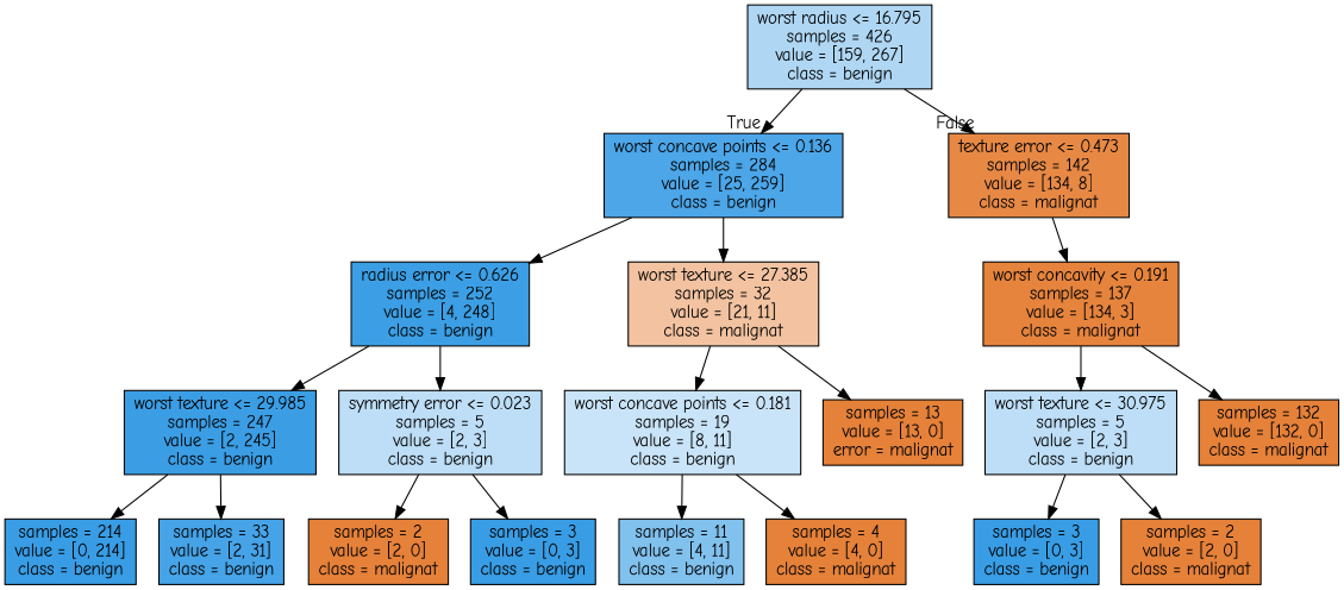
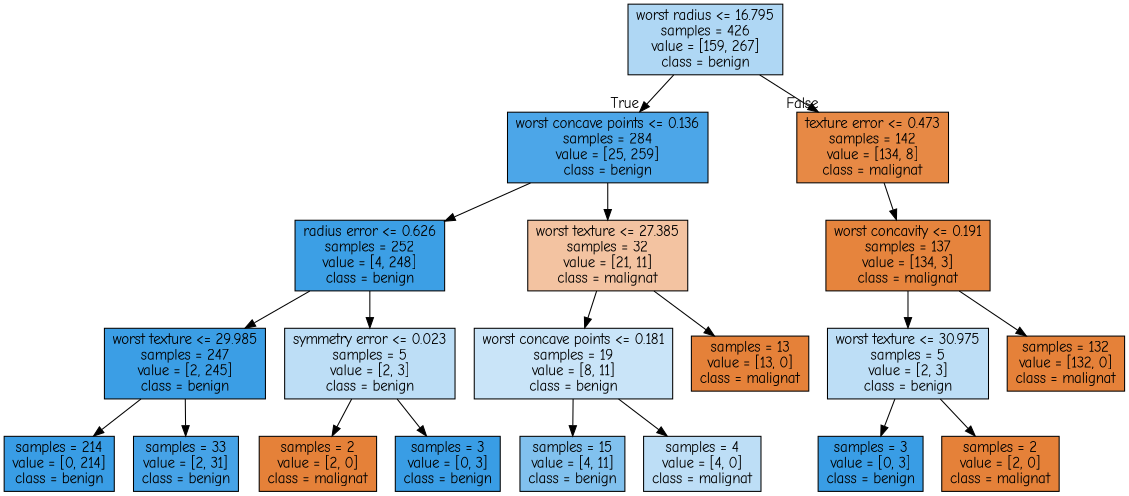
  digraph {
    fontname="Comic Neue"
    node [color=black fillcolor="#e58139" fontname="Comic Neue" shape=box style=filled]
    edge [fontname="Comic Neue"]
    n1 [fillcolor="#afd7f4" label="worst radius <= 16.795\nsamples = 426\nvalue = [159, 267]\nclass = benign"]
    n2 [fillcolor="#4ca6e8" label="worst concave points <= 0.136\nsamples = 284\nvalue = [25, 259]\nclass = benign"]
    n3 [fillcolor="#e78945" label="texture error <= 0.473\nsamples = 142\nvalue = [134, 8]\nclass = malignat"]
    n4 [fillcolor="#3c9fe5" label="radius error <= 0.626\nsamples = 252\nvalue = [4, 248]\nclass = benign"]
    n5 [fillcolor="#f3c3a1" label="worst texture <= 27.385\nsamples = 32\nvalue = [21, 11]\nclass = malignat"]
    n6 [fillcolor="#e6843d" label="worst concavity <= 0.191\nsamples = 137\nvalue = [134, 3]\nclass = malignat"]
    n7 [fillcolor="#3b9ee5" label="worst texture <= 29.985\nsamples = 247\nvalue = [2, 245]\nclass = benign"]
    n8 [fillcolor="#bddef6" label="symmetry error <= 0.023\nsamples = 5\nvalue = [2, 3]\nclass = benign"]
    n9 [fillcolor="#c9e4f8" label="worst concave points <= 0.181\nsamples = 19\nvalue = [8, 11]\nclass = benign"]
-   n10 [label="samples = 13\nvalue = [13, 0]\nerror = malignat"]
+   n10 [label="samples = 13\nvalue = [13, 0]\nclass = malignat"]
    n11 [fillcolor="#399de5" label="samples = 214\nvalue = [0, 214]\nclass = benign"]
    n12 [fillcolor="#46a3e7" label="samples = 33\nvalue = [2, 31]\nclass = benign"]
    n13 [label="samples = 2\nvalue = [2, 0]\nclass = malignat"]
    n14 [fillcolor="#399de5" label="samples = 3\nvalue = [0, 3]\nclass = benign"]
-   n15 [fillcolor="#81c1ee" label="samples = 11\nvalue = [4, 11]\nclass = benign"]
-   n16 [label="samples = 4\nvalue = [4, 0]\nclass = malignat"]
+   n15 [fillcolor="#81c1ee" label="samples = 15\nvalue = [4, 11]\nclass = benign"]
+   n16 [fillcolor="#bddef6" label="samples = 4\nvalue = [4, 0]\nclass = malignat"]
    n17 [fillcolor="#bddef6" label="worst texture <= 30.975\nsamples = 5\nvalue = [2, 3]\nclass = benign"]
    n18 [label="samples = 132\nvalue = [132, 0]\nclass = malignat"]
    n19 [fillcolor="#399de5" label="samples = 3\nvalue = [0, 3]\nclass = benign"]
    n20 [label="samples = 2\nvalue = [2, 0]\nclass = malignat"]
    n1 -> n2 [headlabel=True labelangle=45 labeldistance=2.5]
    n1 -> n3 [headlabel=False labelangle=-45 labeldistance=2.5]
    n2 -> n4
    n2 -> n5
    n3 -> n6
    n4 -> n7
    n4 -> n8
    n5 -> n9
    n5 -> n10
    n6 -> n17
    n6 -> n18
    n7 -> n11
    n7 -> n12
    n8 -> n13
    n8 -> n14
    n9 -> n15
    n9 -> n16
    n17 -> n19
    n17 -> n20
  }
